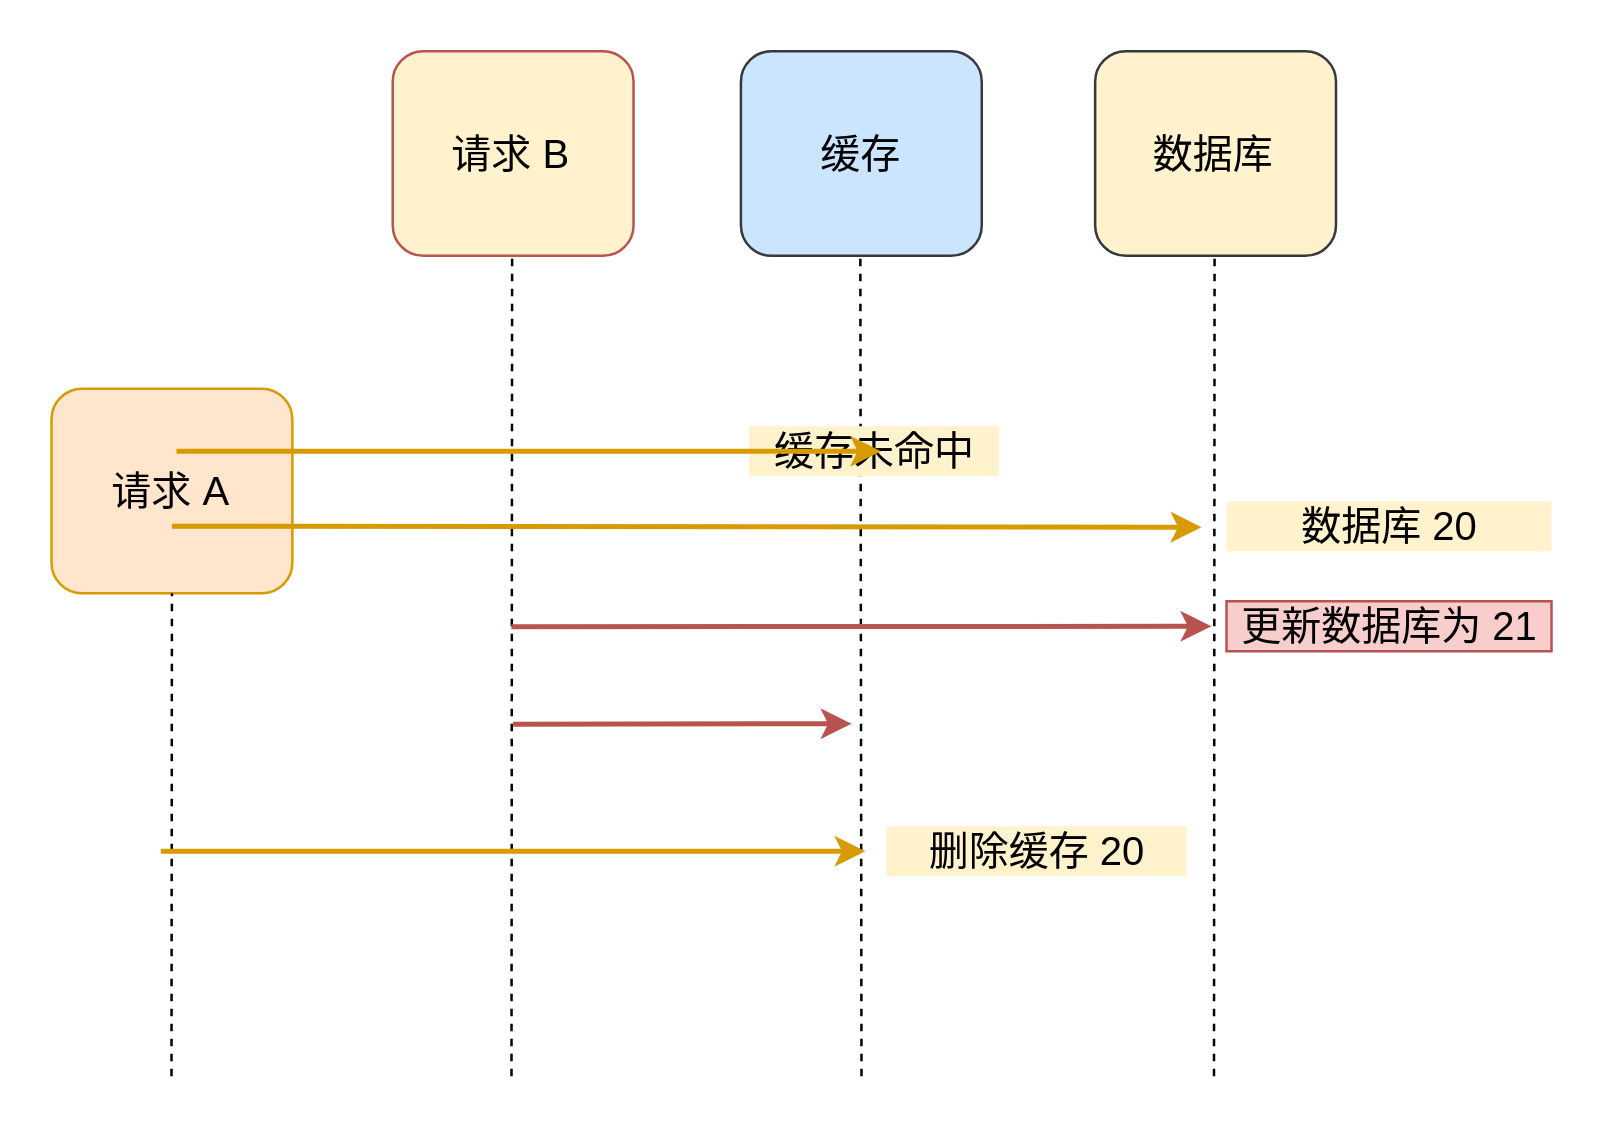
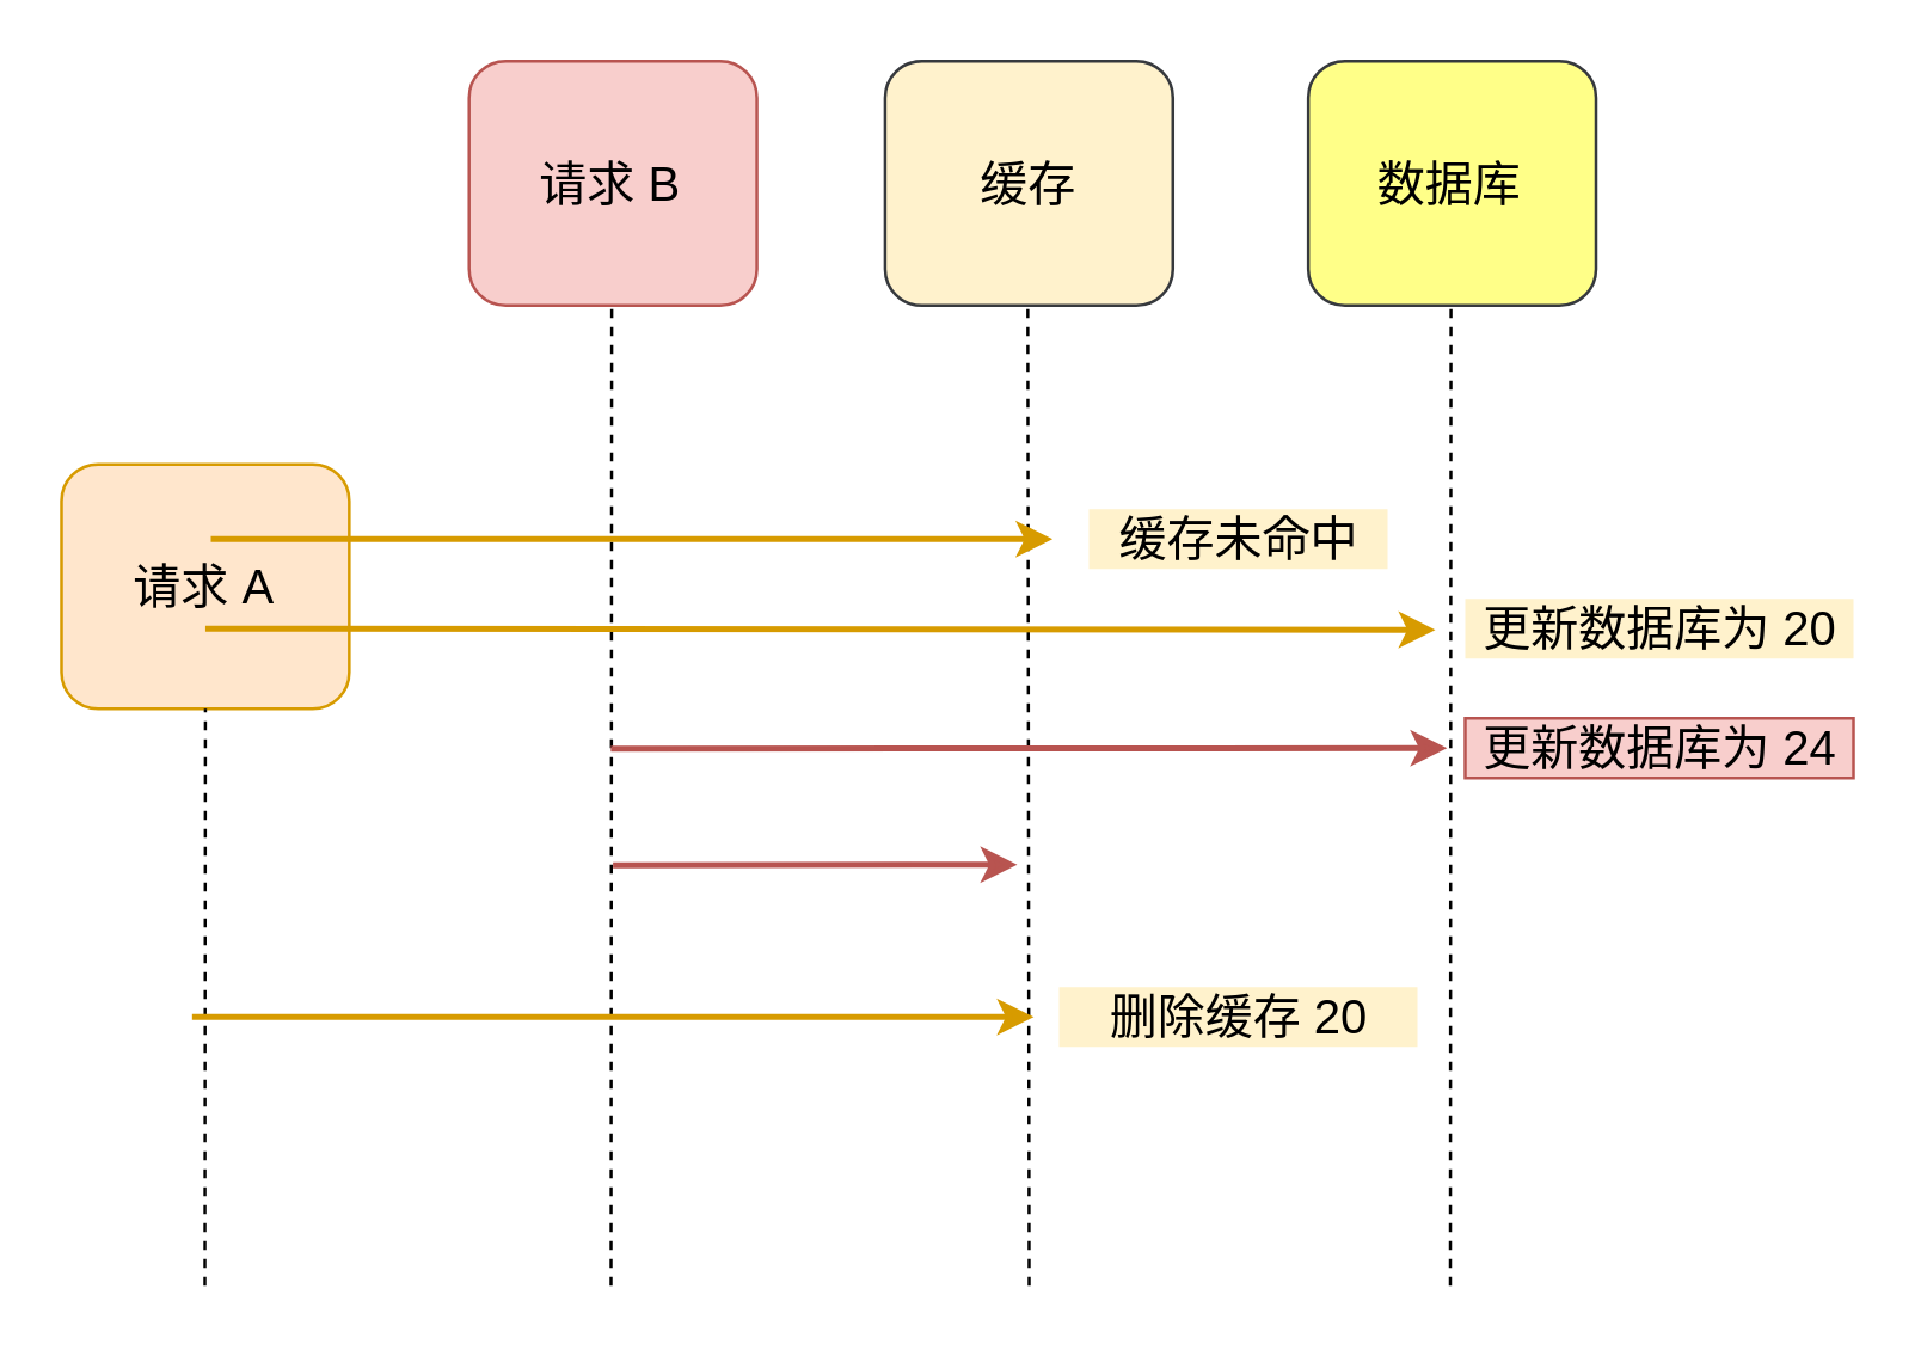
  <mxCell id="0" />
  <mxCell id="1" parent="0" />
  <mxCell id="2" value="请求 A" style="rounded=1;whiteSpace=wrap;html=1;fontSize=16;fillColor=#ffe6cc;strokeColor=#d79b00;" vertex="1" parent="1"><mxGeometry x="20" y="155" width="96.338" height="81.818" as="geometry" /></mxCell>
- <mxCell id="3" value="请求 B" style="rounded=1;whiteSpace=wrap;html=1;fontSize=16;fillColor=#fff2cc;strokeColor=#b85450;" vertex="1" parent="1"><mxGeometry x="156.479" y="20" width="96.338" height="81.818" as="geometry" /></mxCell>
- <mxCell id="4" value="缓存" style="rounded=1;whiteSpace=wrap;html=1;fontSize=16;fillColor=#cce5ff;strokeColor=#36393d;" vertex="1" parent="1"><mxGeometry x="295.768" y="20" width="96.338" height="81.818" as="geometry" /></mxCell>
- <mxCell id="5" value="数据库" style="rounded=1;whiteSpace=wrap;html=1;fontSize=16;fillColor=#fff2cc;strokeColor=#36393d;" vertex="1" parent="1"><mxGeometry x="437.465" y="20" width="96.338" height="81.818" as="geometry" /></mxCell>
+ <mxCell id="3" value="请求 B" style="rounded=1;whiteSpace=wrap;html=1;fontSize=16;fillColor=#f8cecc;strokeColor=#b85450;" vertex="1" parent="1"><mxGeometry x="156.479" y="20" width="96.338" height="81.818" as="geometry" /></mxCell>
+ <mxCell id="4" value="缓存" style="rounded=1;whiteSpace=wrap;html=1;fontSize=16;fillColor=#fff2cc;strokeColor=#36393d;" vertex="1" parent="1"><mxGeometry x="295.768" y="20" width="96.338" height="81.818" as="geometry" /></mxCell>
+ <mxCell id="5" value="数据库" style="rounded=1;whiteSpace=wrap;html=1;fontSize=16;fillColor=#ffff88;strokeColor=#36393d;" vertex="1" parent="1"><mxGeometry x="437.465" y="20" width="96.338" height="81.818" as="geometry" /></mxCell>
  <mxCell id="6" value="" style="endArrow=none;html=1;fontSize=16;entryX=0.5;entryY=1;entryDx=0;entryDy=0;dashed=1;" edge="1" parent="1" target="2"><mxGeometry x="70" y="150" width="50" height="50" as="geometry"><mxPoint x="68" y="430" as="sourcePoint" /><mxPoint x="100.282" y="142.727" as="targetPoint" /></mxGeometry></mxCell>
  <mxCell id="7" value="" style="endArrow=none;html=1;fontSize=16;entryX=0.5;entryY=1;entryDx=0;entryDy=0;dashed=1;" edge="1" parent="1"><mxGeometry x="70" y="150" width="50" height="50" as="geometry"><mxPoint x="204" y="430" as="sourcePoint" /><mxPoint x="204.246" y="101.818" as="targetPoint" /></mxGeometry></mxCell>
  <mxCell id="8" value="" style="endArrow=none;html=1;fontSize=16;entryX=0.5;entryY=1;entryDx=0;entryDy=0;dashed=1;" edge="1" parent="1"><mxGeometry x="70" y="150" width="50" height="50" as="geometry"><mxPoint x="344" y="430" as="sourcePoint" /><mxPoint x="343.535" y="101.818" as="targetPoint" /></mxGeometry></mxCell>
  <mxCell id="9" value="" style="endArrow=none;html=1;fontSize=16;entryX=0.5;entryY=1;entryDx=0;entryDy=0;dashed=1;" edge="1" parent="1"><mxGeometry x="70" y="150" width="50" height="50" as="geometry"><mxPoint x="485" y="430" as="sourcePoint" /><mxPoint x="485.232" y="101.818" as="targetPoint" /></mxGeometry></mxCell>
  <mxCell id="10" value="" style="endArrow=classic;html=1;fontSize=16;fillColor=#ffcd28;strokeColor=#d79b00;gradientColor=#ffa500;strokeWidth=2;" edge="1" parent="1"><mxGeometry x="65.56" y="320" width="50" height="50" as="geometry"><mxPoint x="63.729" y="340" as="sourcePoint" /><mxPoint x="345.56" y="340" as="targetPoint" /></mxGeometry></mxCell>
- <mxCell id="11" value="缓存未命中" style="text;html=1;align=center;verticalAlign=middle;resizable=0;points=[];autosize=1;fillColor=#fff2cc;fontSize=16;" vertex="1" parent="1"><mxGeometry x="299.002" y="170.004" width="100" height="20" as="geometry" /></mxCell>
+ <mxCell id="11" value="缓存未命中" style="text;html=1;align=center;verticalAlign=middle;resizable=0;points=[];autosize=1;fillColor=#fff2cc;fontSize=16;" vertex="1" parent="1"><mxGeometry x="364.002" y="170.004" width="100" height="20" as="geometry" /></mxCell>
  <mxCell id="12" value="" style="endArrow=classic;html=1;fontSize=16;strokeWidth=2;gradientColor=#ffa500;fillColor=#ffcd28;strokeColor=#d79b00;" edge="1" parent="1"><mxGeometry x="70" y="-14.55" width="50" height="50" as="geometry"><mxPoint x="68.169" y="209.995" as="sourcePoint" /><mxPoint x="480" y="210.36" as="targetPoint" /></mxGeometry></mxCell>
- <mxCell id="13" value="数据库 20" style="text;html=1;align=center;verticalAlign=middle;resizable=0;points=[];autosize=1;fillColor=#fff2cc;fontSize=16;strokeWidth=2;" vertex="1" parent="1"><mxGeometry x="490.005" y="199.999" width="130" height="20" as="geometry" /></mxCell>
+ <mxCell id="13" value="更新数据库为 20" style="text;html=1;align=center;verticalAlign=middle;resizable=0;points=[];autosize=1;fillColor=#fff2cc;fontSize=16;strokeWidth=2;" vertex="1" parent="1"><mxGeometry x="490.005" y="199.999" width="130" height="20" as="geometry" /></mxCell>
  <mxCell id="14" value="" style="endArrow=classic;html=1;fontSize=16;strokeWidth=2;gradientColor=#ea6b66;fillColor=#f8cecc;strokeColor=#b85450;" edge="1" parent="1"><mxGeometry x="69.29" y="162" width="50" height="50" as="geometry"><mxPoint x="203.938" y="250.182" as="sourcePoint" /><mxPoint x="483.94" y="250" as="targetPoint" /></mxGeometry></mxCell>
- <mxCell id="15" value="更新数据库为 21" style="text;html=1;align=center;verticalAlign=middle;resizable=0;points=[];autosize=1;strokeColor=#b85450;fillColor=#f8cecc;fontSize=16;" vertex="1" parent="1"><mxGeometry x="490" y="240" width="130" height="20" as="geometry" /></mxCell>
+ <mxCell id="15" value="更新数据库为 24" style="text;html=1;align=center;verticalAlign=middle;resizable=0;points=[];autosize=1;strokeColor=#b85450;fillColor=#f8cecc;fontSize=16;" vertex="1" parent="1"><mxGeometry x="490" y="240" width="130" height="20" as="geometry" /></mxCell>
  <mxCell id="16" value="" style="endArrow=classic;html=1;fontSize=16;strokeWidth=2;gradientColor=#ea6b66;fillColor=#f8cecc;strokeColor=#b85450;" edge="1" parent="1"><mxGeometry x="70" y="201" width="50" height="50" as="geometry"><mxPoint x="204.648" y="289.182" as="sourcePoint" /><mxPoint x="340" y="289" as="targetPoint" /></mxGeometry></mxCell>
  <mxCell id="17" value="" style="endArrow=classic;html=1;fontSize=16;fillColor=#ffcd28;strokeColor=#d79b00;gradientColor=#ffa500;strokeWidth=2;" edge="1" parent="1"><mxGeometry x="71.83" y="160" width="50" height="50" as="geometry"><mxPoint x="69.999" y="180" as="sourcePoint" /><mxPoint x="351.83" y="180" as="targetPoint" /></mxGeometry></mxCell>
  <mxCell id="18" value="删除缓存 20" style="text;html=1;align=center;verticalAlign=middle;resizable=0;points=[];autosize=1;fillColor=#fff2cc;fontSize=16;" vertex="1" parent="1"><mxGeometry x="354.002" y="330.004" width="120" height="20" as="geometry" /></mxCell>
